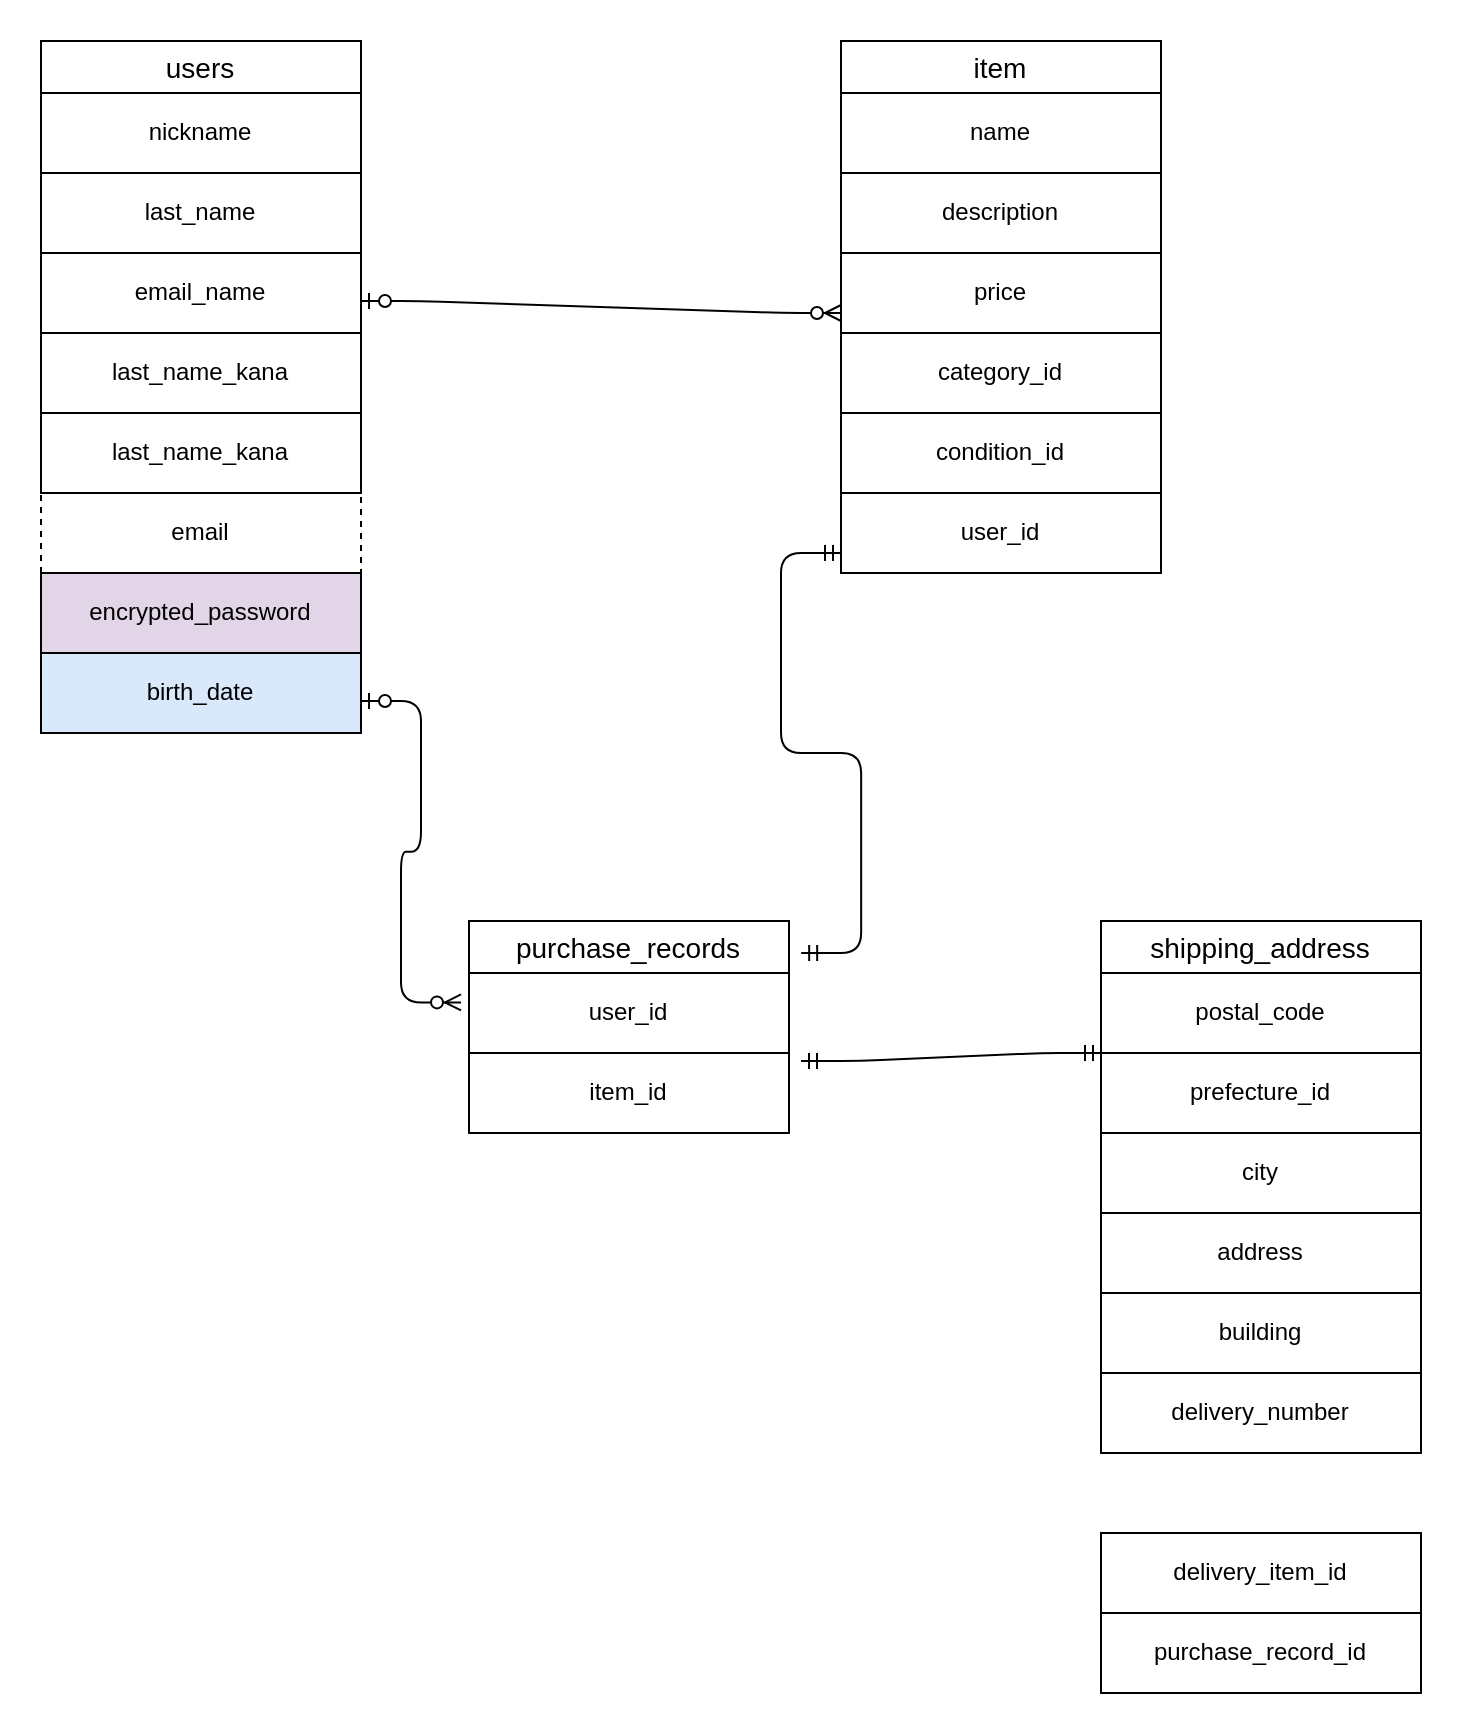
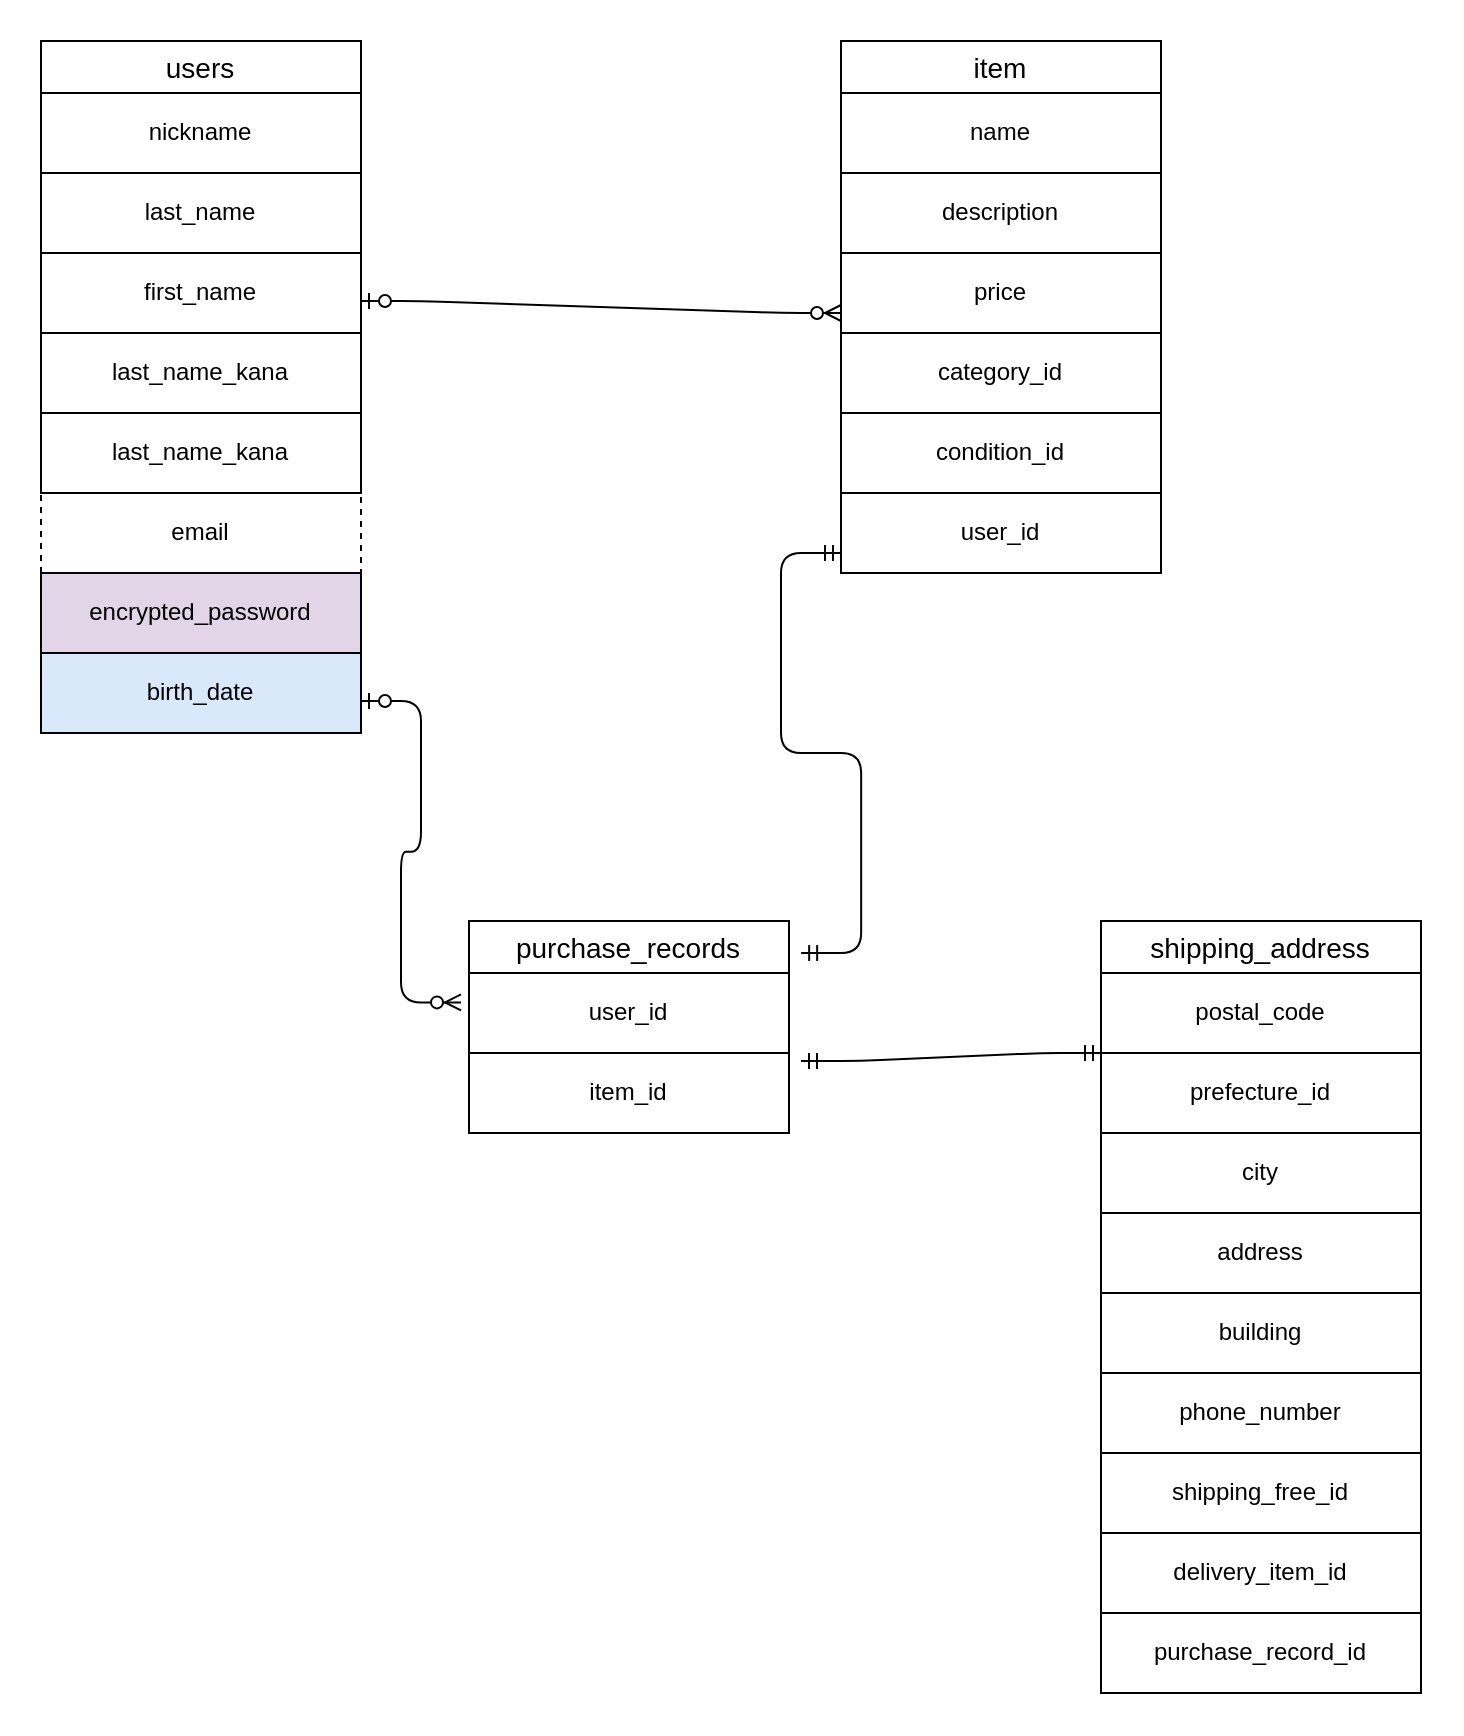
  <mxCell id="0" />
  <mxCell id="1" parent="0" />
  <mxCell id="2" value="users" style="swimlane;fontStyle=0;childLayout=stackLayout;horizontal=1;startSize=26;horizontalStack=0;resizeParent=1;resizeParentMax=0;resizeLast=0;collapsible=1;marginBottom=0;align=center;fontSize=14;" parent="1" vertex="1"><mxGeometry x="20" y="20" width="160" height="66" as="geometry" /></mxCell>
  <mxCell id="3" value="&lt;p class=&quot;p1&quot;&gt;nickname&lt;/p&gt;" style="whiteSpace=wrap;html=1;align=center;" parent="2" vertex="1"><mxGeometry y="26" width="160" height="40" as="geometry" /></mxCell>
  <mxCell id="4" value="item" style="swimlane;fontStyle=0;childLayout=stackLayout;horizontal=1;startSize=26;horizontalStack=0;resizeParent=1;resizeParentMax=0;resizeLast=0;collapsible=1;marginBottom=0;align=center;fontSize=14;" parent="1" vertex="1"><mxGeometry x="420" y="20" width="160" height="266" as="geometry" /></mxCell>
  <mxCell id="5" value="name" style="whiteSpace=wrap;html=1;align=center;" parent="4" vertex="1"><mxGeometry y="26" width="160" height="40" as="geometry" /></mxCell>
  <mxCell id="6" value="&lt;p class=&quot;p1&quot;&gt;description&lt;/p&gt;" style="whiteSpace=wrap;html=1;align=center;" parent="4" vertex="1"><mxGeometry y="66" width="160" height="40" as="geometry" /></mxCell>
  <mxCell id="7" value="price" style="whiteSpace=wrap;html=1;align=center;" parent="4" vertex="1"><mxGeometry y="106" width="160" height="40" as="geometry" /></mxCell>
  <mxCell id="8" value="category_id" style="whiteSpace=wrap;html=1;align=center;" parent="4" vertex="1"><mxGeometry y="146" width="160" height="40" as="geometry" /></mxCell>
  <mxCell id="9" value="&lt;p class=&quot;p1&quot;&gt;condition_id&lt;/p&gt;" style="whiteSpace=wrap;html=1;align=center;" parent="4" vertex="1"><mxGeometry y="186" width="160" height="40" as="geometry" /></mxCell>
  <mxCell id="10" value="user_id" style="whiteSpace=wrap;html=1;align=center;" parent="4" vertex="1"><mxGeometry y="226" width="160" height="40" as="geometry" /></mxCell>
  <mxCell id="11" value="purchase_records" style="swimlane;fontStyle=0;childLayout=stackLayout;horizontal=1;startSize=26;horizontalStack=0;resizeParent=1;resizeParentMax=0;resizeLast=0;collapsible=1;marginBottom=0;align=center;fontSize=14;" parent="1" vertex="1"><mxGeometry x="234" y="460" width="160" height="106" as="geometry" /></mxCell>
  <mxCell id="12" value="&lt;p class=&quot;p1&quot;&gt;user_id&lt;/p&gt;" style="whiteSpace=wrap;html=1;align=center;" parent="11" vertex="1"><mxGeometry y="26" width="160" height="40" as="geometry" /></mxCell>
  <mxCell id="13" value="&lt;p class=&quot;p1&quot;&gt;item_id&lt;/p&gt;" style="whiteSpace=wrap;html=1;align=center;" parent="11" vertex="1"><mxGeometry y="66" width="160" height="40" as="geometry" /></mxCell>
  <mxCell id="14" value="shipping_address" style="swimlane;fontStyle=0;childLayout=stackLayout;horizontal=1;startSize=26;horizontalStack=0;resizeParent=1;resizeParentMax=0;resizeLast=0;collapsible=1;marginBottom=0;align=center;fontSize=14;" parent="1" vertex="1"><mxGeometry x="550" y="460" width="160" height="266" as="geometry" /></mxCell>
  <mxCell id="15" value="&lt;p class=&quot;p1&quot;&gt;postal_code&lt;/p&gt;" style="whiteSpace=wrap;html=1;align=center;" parent="14" vertex="1"><mxGeometry y="26" width="160" height="40" as="geometry" /></mxCell>
  <mxCell id="16" value="&lt;p class=&quot;p1&quot;&gt;prefecture_id&lt;/p&gt;" style="whiteSpace=wrap;html=1;align=center;" parent="14" vertex="1"><mxGeometry y="66" width="160" height="40" as="geometry" /></mxCell>
  <mxCell id="17" value="&lt;p class=&quot;p1&quot;&gt;city&lt;/p&gt;" style="whiteSpace=wrap;html=1;align=center;" parent="14" vertex="1"><mxGeometry y="106" width="160" height="40" as="geometry" /></mxCell>
  <mxCell id="18" value="&lt;p class=&quot;p1&quot;&gt;address&lt;/p&gt;" style="whiteSpace=wrap;html=1;align=center;" parent="14" vertex="1"><mxGeometry y="146" width="160" height="40" as="geometry" /></mxCell>
  <mxCell id="19" value="&lt;p class=&quot;p1&quot;&gt;building&lt;/p&gt;" style="whiteSpace=wrap;html=1;align=center;" parent="14" vertex="1"><mxGeometry y="186" width="160" height="40" as="geometry" /></mxCell>
- <mxCell id="20" value="&lt;p class=&quot;p1&quot;&gt;delivery_number&lt;/p&gt;" style="whiteSpace=wrap;html=1;align=center;" parent="14" vertex="1"><mxGeometry y="226" width="160" height="40" as="geometry" /></mxCell>
+ <mxCell id="20" value="&lt;p class=&quot;p1&quot;&gt;phone_number&lt;/p&gt;" style="whiteSpace=wrap;html=1;align=center;" parent="14" vertex="1"><mxGeometry y="226" width="160" height="40" as="geometry" /></mxCell>
  <mxCell id="21" style="edgeStyle=none;html=1;exitX=1;exitY=0.5;exitDx=0;exitDy=0;" parent="1" edge="1"><mxGeometry relative="1" as="geometry"><mxPoint x="180" y="61" as="sourcePoint" /><mxPoint x="180" y="61" as="targetPoint" /></mxGeometry></mxCell>
  <mxCell id="22" value="&#10;nickname&#10;&#10;&#10;" style="text;strokeColor=none;fillColor=none;spacingLeft=4;spacingRight=4;overflow=hidden;rotatable=0;points=[[0,0.5],[1,0.5]];portConstraint=eastwest;fontSize=12;whiteSpace=wrap;html=1;" parent="1" vertex="1"><mxGeometry x="20" y="76" width="160" height="30" as="geometry" /></mxCell>
  <mxCell id="23" value="&lt;p class=&quot;p1&quot;&gt;email&lt;/p&gt;" style="whiteSpace=wrap;html=1;align=center;dashed=1;" parent="1" vertex="1"><mxGeometry x="20" y="246" width="160" height="40" as="geometry" /></mxCell>
  <mxCell id="24" value="&lt;p class=&quot;p1&quot;&gt;encrypted_password&lt;/p&gt;" style="whiteSpace=wrap;html=1;align=center;fillColor=#e1d5e7;" parent="1" vertex="1"><mxGeometry x="20" y="286" width="160" height="40" as="geometry" /></mxCell>
  <mxCell id="25" value="last_name" style="whiteSpace=wrap;html=1;align=center;" parent="1" vertex="1"><mxGeometry x="20" y="86" width="160" height="40" as="geometry" /></mxCell>
  <mxCell id="26" value="&lt;span style=&quot;color: rgb(0, 0, 0);&quot;&gt;last_name_kana&lt;/span&gt;" style="whiteSpace=wrap;html=1;align=center;" parent="1" vertex="1"><mxGeometry x="20" y="206" width="160" height="40" as="geometry" /></mxCell>
  <mxCell id="27" value="&lt;span style=&quot;color: rgb(0, 0, 0);&quot;&gt;last_name_kana&lt;/span&gt;" style="whiteSpace=wrap;html=1;align=center;" parent="1" vertex="1"><mxGeometry x="20" y="166" width="160" height="40" as="geometry" /></mxCell>
- <mxCell id="28" value="email_name" style="whiteSpace=wrap;html=1;align=center;" parent="1" vertex="1"><mxGeometry x="20" y="126" width="160" height="40" as="geometry" /></mxCell>
+ <mxCell id="28" value="first_name" style="whiteSpace=wrap;html=1;align=center;" parent="1" vertex="1"><mxGeometry x="20" y="126" width="160" height="40" as="geometry" /></mxCell>
  <mxCell id="29" value="birth_date" style="whiteSpace=wrap;html=1;align=center;fillColor=#dae8fc;" parent="1" vertex="1"><mxGeometry x="20" y="326" width="160" height="40" as="geometry" /></mxCell>
  <mxCell id="30" value="" style="edgeStyle=entityRelationEdgeStyle;fontSize=12;html=1;endArrow=ERzeroToMany;startArrow=ERzeroToOne;entryX=0;entryY=0.75;entryDx=0;entryDy=0;" parent="1" target="7" edge="1"><mxGeometry width="100" height="100" relative="1" as="geometry"><mxPoint x="180" y="150" as="sourcePoint" /><mxPoint x="280" y="50" as="targetPoint" /><Array as="points"><mxPoint x="410" y="150" /><mxPoint x="410" y="150" /></Array></mxGeometry></mxCell>
  <mxCell id="31" value="" style="edgeStyle=entityRelationEdgeStyle;fontSize=12;html=1;endArrow=ERzeroToMany;startArrow=ERzeroToOne;" parent="1" edge="1"><mxGeometry width="100" height="100" relative="1" as="geometry"><mxPoint x="180" y="350" as="sourcePoint" /><mxPoint x="230" y="500.694" as="targetPoint" /><Array as="points"><mxPoint x="260" y="280" /></Array></mxGeometry></mxCell>
  <mxCell id="32" value="" style="edgeStyle=entityRelationEdgeStyle;fontSize=12;html=1;endArrow=ERmandOne;startArrow=ERmandOne;exitX=1.038;exitY=0.189;exitDx=0;exitDy=0;exitPerimeter=0;entryX=0;entryY=0.75;entryDx=0;entryDy=0;" parent="1" edge="1" target="10"><mxGeometry width="100" height="100" relative="1" as="geometry"><mxPoint x="400.08" y="476.034" as="sourcePoint" /><mxPoint x="420" y="286" as="targetPoint" /><Array as="points"><mxPoint x="410" y="270" /></Array></mxGeometry></mxCell>
  <mxCell id="33" value="" style="edgeStyle=entityRelationEdgeStyle;fontSize=12;html=1;endArrow=ERmandOne;startArrow=ERmandOne;entryX=0;entryY=0;entryDx=0;entryDy=0;" parent="1" target="16" edge="1"><mxGeometry width="100" height="100" relative="1" as="geometry"><mxPoint x="400" y="530" as="sourcePoint" /><mxPoint x="450" y="390" as="targetPoint" /></mxGeometry></mxCell>
+ <mxCell id="34" value="shipping_free_id" style="whiteSpace=wrap;html=1;align=center;" parent="1" vertex="1"><mxGeometry x="550" y="726" width="160" height="40" as="geometry" /></mxCell>
  <mxCell id="35" value="delivery_item_id" style="whiteSpace=wrap;html=1;align=center;" parent="1" vertex="1"><mxGeometry x="550" y="766" width="160" height="40" as="geometry" /></mxCell>
  <mxCell id="36" value="&lt;p class=&quot;p1&quot;&gt;purchase_record_id&lt;/p&gt;" style="whiteSpace=wrap;html=1;align=center;" parent="1" vertex="1"><mxGeometry x="550" y="806" width="160" height="40" as="geometry" /></mxCell>
